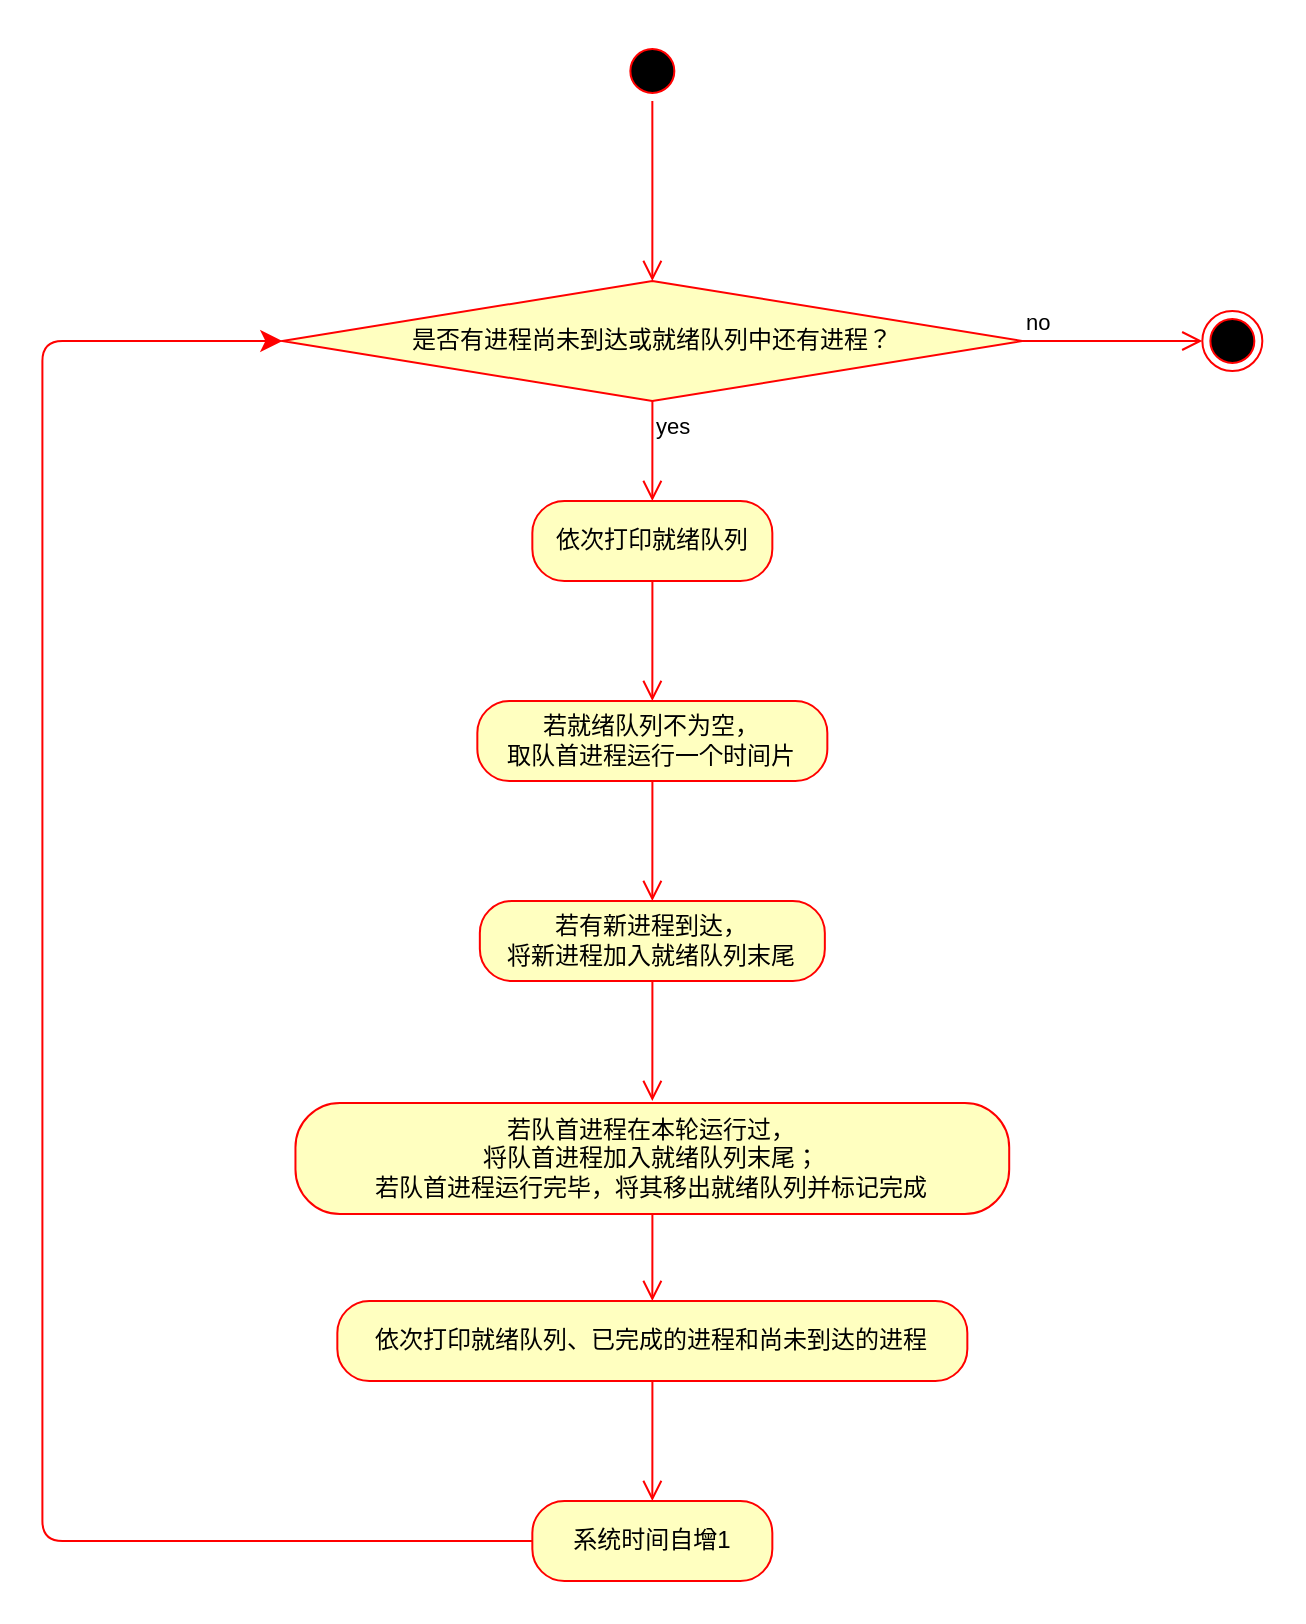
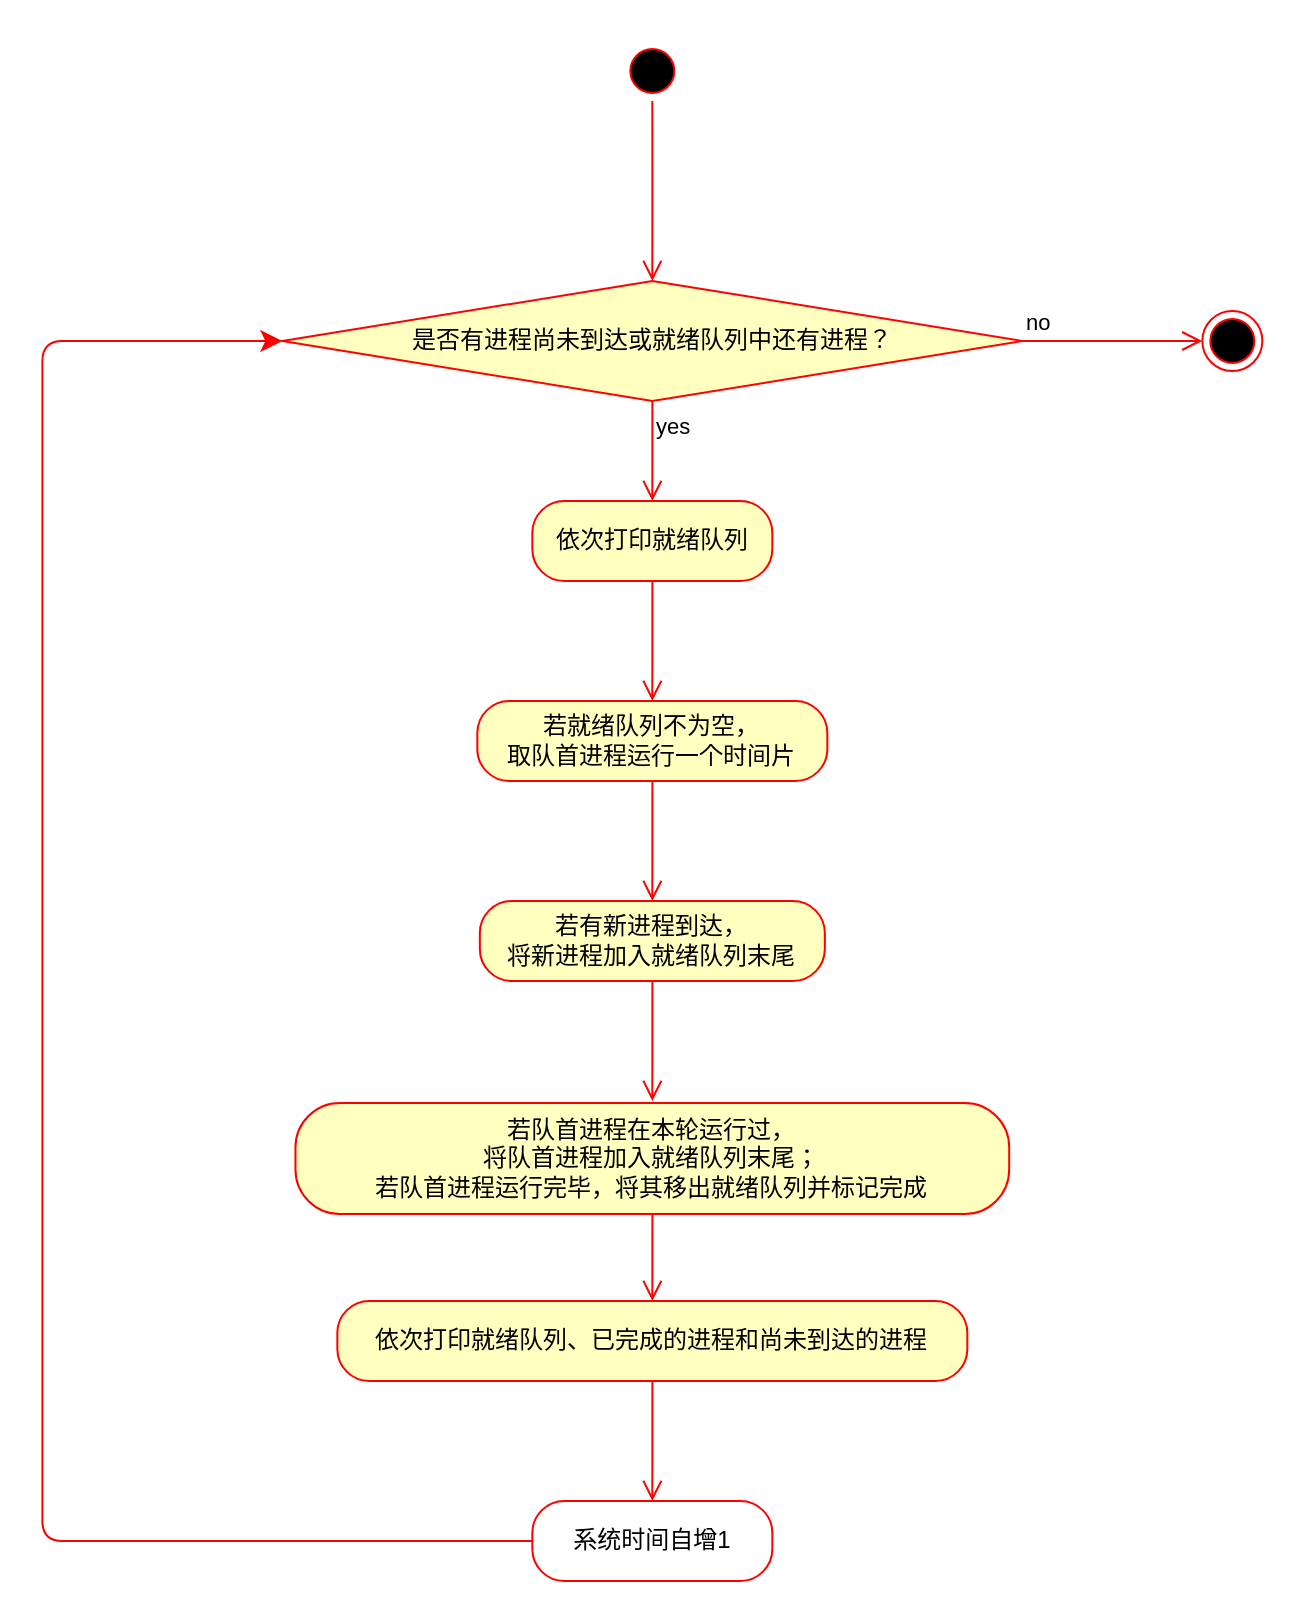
  <mxCell id="0" />
  <mxCell id="1" parent="0" />
  <mxCell id="2" value="是否有进程尚未到达或就绪队列中还有进程？" style="rhombus;whiteSpace=wrap;html=1;fillColor=#ffffc0;strokeColor=#ff0000;" vertex="1" parent="1"><mxGeometry x="140.67" y="140" width="370" height="60" as="geometry" /></mxCell>
  <mxCell id="3" value="no" style="edgeStyle=orthogonalEdgeStyle;html=1;align=left;verticalAlign=bottom;endArrow=open;endSize=8;strokeColor=#ff0000;entryX=0;entryY=0.5;entryDx=0;entryDy=0;" edge="1" source="2" parent="1" target="5"><mxGeometry x="-1" relative="1" as="geometry"><mxPoint x="640.67" y="170" as="targetPoint" /><Array as="points" /></mxGeometry></mxCell>
  <mxCell id="4" value="yes" style="edgeStyle=orthogonalEdgeStyle;html=1;align=left;verticalAlign=top;endArrow=open;endSize=8;strokeColor=#ff0000;" edge="1" source="2" parent="1"><mxGeometry x="-1" relative="1" as="geometry"><mxPoint x="325.67" y="250" as="targetPoint" /></mxGeometry></mxCell>
  <mxCell id="5" value="" style="ellipse;html=1;shape=endState;fillColor=#000000;strokeColor=#ff0000;" vertex="1" parent="1"><mxGeometry x="600.67" y="155" width="30" height="30" as="geometry" /></mxCell>
  <mxCell id="6" value="" style="ellipse;html=1;shape=startState;fillColor=#000000;strokeColor=#ff0000;" vertex="1" parent="1"><mxGeometry x="310.67" y="20" width="30" height="30" as="geometry" /></mxCell>
  <mxCell id="7" value="" style="edgeStyle=orthogonalEdgeStyle;html=1;verticalAlign=bottom;endArrow=open;endSize=8;strokeColor=#ff0000;" edge="1" source="6" parent="1"><mxGeometry relative="1" as="geometry"><mxPoint x="325.67" y="140" as="targetPoint" /></mxGeometry></mxCell>
  <mxCell id="8" value="依次打印就绪队列" style="rounded=1;whiteSpace=wrap;html=1;arcSize=40;fontColor=#000000;fillColor=#ffffc0;strokeColor=#ff0000;" vertex="1" parent="1"><mxGeometry x="265.67" y="250" width="120" height="40" as="geometry" /></mxCell>
  <mxCell id="9" value="" style="edgeStyle=orthogonalEdgeStyle;html=1;verticalAlign=bottom;endArrow=open;endSize=8;strokeColor=#ff0000;" edge="1" source="8" parent="1"><mxGeometry relative="1" as="geometry"><mxPoint x="325.67" y="350" as="targetPoint" /></mxGeometry></mxCell>
  <mxCell id="10" value="若就绪队列不为空，&lt;br&gt;取队首进程运行一个时间片" style="rounded=1;whiteSpace=wrap;html=1;arcSize=40;fontColor=#000000;fillColor=#ffffc0;strokeColor=#ff0000;" vertex="1" parent="1"><mxGeometry x="238.17" y="350" width="175" height="40" as="geometry" /></mxCell>
  <mxCell id="11" value="" style="edgeStyle=orthogonalEdgeStyle;html=1;verticalAlign=bottom;endArrow=open;endSize=8;strokeColor=#ff0000;" edge="1" source="10" parent="1"><mxGeometry relative="1" as="geometry"><mxPoint x="325.67" y="450" as="targetPoint" /></mxGeometry></mxCell>
  <mxCell id="12" value="若有新进程到达，&lt;br&gt;将新进程加入就绪队列末尾" style="rounded=1;whiteSpace=wrap;html=1;arcSize=40;fontColor=#000000;fillColor=#ffffc0;strokeColor=#ff0000;" vertex="1" parent="1"><mxGeometry x="239.42" y="450" width="172.5" height="40" as="geometry" /></mxCell>
  <mxCell id="13" value="" style="edgeStyle=orthogonalEdgeStyle;html=1;verticalAlign=bottom;endArrow=open;endSize=8;strokeColor=#ff0000;" edge="1" source="12" parent="1"><mxGeometry relative="1" as="geometry"><mxPoint x="325.67" y="550" as="targetPoint" /></mxGeometry></mxCell>
  <mxCell id="14" value="若队首进程在本轮运行过，&lt;br&gt;将队首进程加入就绪队列末尾；&lt;br&gt;若队首进程运行完毕，将其移出就绪队列并标记完成" style="rounded=1;whiteSpace=wrap;html=1;arcSize=40;fontColor=#000000;fillColor=#ffffc0;strokeColor=#ff0000;" vertex="1" parent="1"><mxGeometry x="147.23" y="551" width="356.87" height="55.5" as="geometry" /></mxCell>
  <mxCell id="15" value="" style="edgeStyle=orthogonalEdgeStyle;html=1;verticalAlign=bottom;endArrow=open;endSize=8;strokeColor=#ff0000;" edge="1" source="14" parent="1"><mxGeometry relative="1" as="geometry"><mxPoint x="325.67" y="650" as="targetPoint" /></mxGeometry></mxCell>
  <mxCell id="16" value="依次打印就绪队列、已完成的进程和尚未到达的进程" style="rounded=1;whiteSpace=wrap;html=1;arcSize=40;fontColor=#000000;fillColor=#ffffc0;strokeColor=#ff0000;" vertex="1" parent="1"><mxGeometry x="168.17" y="650" width="315" height="40" as="geometry" /></mxCell>
  <mxCell id="17" value="" style="edgeStyle=orthogonalEdgeStyle;html=1;verticalAlign=bottom;endArrow=open;endSize=8;strokeColor=#ff0000;" edge="1" source="16" parent="1"><mxGeometry relative="1" as="geometry"><mxPoint x="325.67" y="750" as="targetPoint" /></mxGeometry></mxCell>
- <mxCell id="18" value="系统时间自增1" style="rounded=1;whiteSpace=wrap;html=1;arcSize=40;fontColor=#000000;fillColor=#ffffc0;strokeColor=#ff0000;" vertex="1" parent="1"><mxGeometry x="265.67" y="750" width="120" height="40" as="geometry" /></mxCell>
+ <mxCell id="18" value="系统时间自增1" style="rounded=1;whiteSpace=wrap;html=1;arcSize=40;fontColor=#000000;fillColor=#ffffff;strokeColor=#ff0000;" vertex="1" parent="1"><mxGeometry x="265.67" y="750" width="120" height="40" as="geometry" /></mxCell>
  <mxCell id="19" value="" style="edgeStyle=orthogonalEdgeStyle;html=1;verticalAlign=bottom;endArrow=classic;endSize=8;strokeColor=#ff0000;entryX=0;entryY=0.5;entryDx=0;entryDy=0;" edge="1" source="18" parent="1" target="2"><mxGeometry relative="1" as="geometry"><mxPoint x="30.67" y="280" as="targetPoint" /><Array as="points"><mxPoint x="20.67" y="770" /><mxPoint x="20.67" y="170" /></Array></mxGeometry></mxCell>
